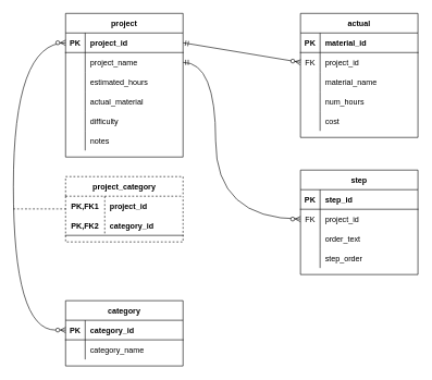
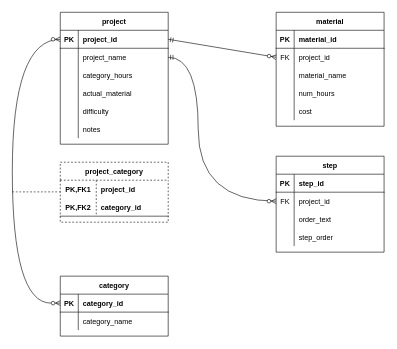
  <mxCell id="0" />
  <mxCell id="1" parent="0" />
  <mxCell id="2" value="project" style="shape=table;startSize=30;container=1;collapsible=1;childLayout=tableLayout;fixedRows=1;rowLines=0;fontStyle=1;align=center;resizeLast=1;" vertex="1" parent="1"><mxGeometry x="100" y="20" width="180" height="220" as="geometry" /></mxCell>
  <mxCell id="3" value="" style="shape=tableRow;horizontal=0;startSize=0;swimlaneHead=0;swimlaneBody=0;fillColor=none;collapsible=0;dropTarget=0;points=[[0,0.5],[1,0.5]];portConstraint=eastwest;top=0;left=0;right=0;bottom=1;" vertex="1" parent="2"><mxGeometry y="30" width="180" height="30" as="geometry" /></mxCell>
  <mxCell id="4" value="PK" style="shape=partialRectangle;connectable=0;fillColor=none;top=0;left=0;bottom=0;right=0;fontStyle=1;overflow=hidden;" vertex="1" parent="3"><mxGeometry width="30" height="30" as="geometry"><mxRectangle width="30" height="30" as="alternateBounds" /></mxGeometry></mxCell>
  <mxCell id="5" value="project_id" style="shape=partialRectangle;connectable=0;fillColor=none;top=0;left=0;bottom=0;right=0;align=left;spacingLeft=6;fontStyle=1;overflow=hidden;" vertex="1" parent="3"><mxGeometry x="30" width="150" height="30" as="geometry"><mxRectangle width="150" height="30" as="alternateBounds" /></mxGeometry></mxCell>
  <mxCell id="6" value="" style="shape=tableRow;horizontal=0;startSize=0;swimlaneHead=0;swimlaneBody=0;fillColor=none;collapsible=0;dropTarget=0;points=[[0,0.5],[1,0.5]];portConstraint=eastwest;top=0;left=0;right=0;bottom=0;" vertex="1" parent="2"><mxGeometry y="60" width="180" height="30" as="geometry" /></mxCell>
  <mxCell id="7" value="" style="shape=partialRectangle;connectable=0;fillColor=none;top=0;left=0;bottom=0;right=0;editable=1;overflow=hidden;" vertex="1" parent="6"><mxGeometry width="30" height="30" as="geometry"><mxRectangle width="30" height="30" as="alternateBounds" /></mxGeometry></mxCell>
  <mxCell id="8" value="project_name" style="shape=partialRectangle;connectable=0;fillColor=none;top=0;left=0;bottom=0;right=0;align=left;spacingLeft=6;overflow=hidden;" vertex="1" parent="6"><mxGeometry x="30" width="150" height="30" as="geometry"><mxRectangle width="150" height="30" as="alternateBounds" /></mxGeometry></mxCell>
  <mxCell id="9" value="" style="shape=tableRow;horizontal=0;startSize=0;swimlaneHead=0;swimlaneBody=0;fillColor=none;collapsible=0;dropTarget=0;points=[[0,0.5],[1,0.5]];portConstraint=eastwest;top=0;left=0;right=0;bottom=0;" vertex="1" parent="2"><mxGeometry y="90" width="180" height="30" as="geometry" /></mxCell>
  <mxCell id="10" value="" style="shape=partialRectangle;connectable=0;fillColor=none;top=0;left=0;bottom=0;right=0;editable=1;overflow=hidden;" vertex="1" parent="9"><mxGeometry width="30" height="30" as="geometry"><mxRectangle width="30" height="30" as="alternateBounds" /></mxGeometry></mxCell>
- <mxCell id="11" value="estimated_hours" style="shape=partialRectangle;connectable=0;fillColor=none;top=0;left=0;bottom=0;right=0;align=left;spacingLeft=6;overflow=hidden;" vertex="1" parent="9"><mxGeometry x="30" width="150" height="30" as="geometry"><mxRectangle width="150" height="30" as="alternateBounds" /></mxGeometry></mxCell>
+ <mxCell id="11" value="category_hours" style="shape=partialRectangle;connectable=0;fillColor=none;top=0;left=0;bottom=0;right=0;align=left;spacingLeft=6;overflow=hidden;" vertex="1" parent="9"><mxGeometry x="30" width="150" height="30" as="geometry"><mxRectangle width="150" height="30" as="alternateBounds" /></mxGeometry></mxCell>
  <mxCell id="12" value="" style="shape=tableRow;horizontal=0;startSize=0;swimlaneHead=0;swimlaneBody=0;fillColor=none;collapsible=0;dropTarget=0;points=[[0,0.5],[1,0.5]];portConstraint=eastwest;top=0;left=0;right=0;bottom=0;" vertex="1" parent="2"><mxGeometry y="120" width="180" height="30" as="geometry" /></mxCell>
  <mxCell id="13" value="" style="shape=partialRectangle;connectable=0;fillColor=none;top=0;left=0;bottom=0;right=0;editable=1;overflow=hidden;" vertex="1" parent="12"><mxGeometry width="30" height="30" as="geometry"><mxRectangle width="30" height="30" as="alternateBounds" /></mxGeometry></mxCell>
  <mxCell id="14" value="actual_material" style="shape=partialRectangle;connectable=0;fillColor=none;top=0;left=0;bottom=0;right=0;align=left;spacingLeft=6;overflow=hidden;" vertex="1" parent="12"><mxGeometry x="30" width="150" height="30" as="geometry"><mxRectangle width="150" height="30" as="alternateBounds" /></mxGeometry></mxCell>
  <mxCell id="15" style="shape=tableRow;horizontal=0;startSize=0;swimlaneHead=0;swimlaneBody=0;fillColor=none;collapsible=0;dropTarget=0;points=[[0,0.5],[1,0.5]];portConstraint=eastwest;top=0;left=0;right=0;bottom=0;" vertex="1" parent="2"><mxGeometry y="150" width="180" height="30" as="geometry" /></mxCell>
  <mxCell id="16" style="shape=partialRectangle;connectable=0;fillColor=none;top=0;left=0;bottom=0;right=0;editable=1;overflow=hidden;" vertex="1" parent="15"><mxGeometry width="30" height="30" as="geometry"><mxRectangle width="30" height="30" as="alternateBounds" /></mxGeometry></mxCell>
  <mxCell id="17" value="difficulty" style="shape=partialRectangle;connectable=0;fillColor=none;top=0;left=0;bottom=0;right=0;align=left;spacingLeft=6;overflow=hidden;" vertex="1" parent="15"><mxGeometry x="30" width="150" height="30" as="geometry"><mxRectangle width="150" height="30" as="alternateBounds" /></mxGeometry></mxCell>
  <mxCell id="18" style="shape=tableRow;horizontal=0;startSize=0;swimlaneHead=0;swimlaneBody=0;fillColor=none;collapsible=0;dropTarget=0;points=[[0,0.5],[1,0.5]];portConstraint=eastwest;top=0;left=0;right=0;bottom=0;" vertex="1" parent="2"><mxGeometry y="180" width="180" height="30" as="geometry" /></mxCell>
  <mxCell id="19" style="shape=partialRectangle;connectable=0;fillColor=none;top=0;left=0;bottom=0;right=0;editable=1;overflow=hidden;" vertex="1" parent="18"><mxGeometry width="30" height="30" as="geometry"><mxRectangle width="30" height="30" as="alternateBounds" /></mxGeometry></mxCell>
  <mxCell id="20" value="notes" style="shape=partialRectangle;connectable=0;fillColor=none;top=0;left=0;bottom=0;right=0;align=left;spacingLeft=6;overflow=hidden;" vertex="1" parent="18"><mxGeometry x="30" width="150" height="30" as="geometry"><mxRectangle width="150" height="30" as="alternateBounds" /></mxGeometry></mxCell>
- <mxCell id="21" value="actual" style="shape=table;startSize=30;container=1;collapsible=1;childLayout=tableLayout;fixedRows=1;rowLines=0;fontStyle=1;align=center;resizeLast=1;" vertex="1" parent="1"><mxGeometry x="460" y="20" width="180" height="190" as="geometry" /></mxCell>
+ <mxCell id="21" value="material" style="shape=table;startSize=30;container=1;collapsible=1;childLayout=tableLayout;fixedRows=1;rowLines=0;fontStyle=1;align=center;resizeLast=1;" vertex="1" parent="1"><mxGeometry x="460" y="20" width="180" height="190" as="geometry" /></mxCell>
  <mxCell id="22" value="" style="shape=tableRow;horizontal=0;startSize=0;swimlaneHead=0;swimlaneBody=0;fillColor=none;collapsible=0;dropTarget=0;points=[[0,0.5],[1,0.5]];portConstraint=eastwest;top=0;left=0;right=0;bottom=1;" vertex="1" parent="21"><mxGeometry y="30" width="180" height="30" as="geometry" /></mxCell>
  <mxCell id="23" value="PK" style="shape=partialRectangle;connectable=0;fillColor=none;top=0;left=0;bottom=0;right=0;fontStyle=1;overflow=hidden;" vertex="1" parent="22"><mxGeometry width="30" height="30" as="geometry"><mxRectangle width="30" height="30" as="alternateBounds" /></mxGeometry></mxCell>
  <mxCell id="24" value="material_id" style="shape=partialRectangle;connectable=0;fillColor=none;top=0;left=0;bottom=0;right=0;align=left;spacingLeft=6;fontStyle=1;overflow=hidden;" vertex="1" parent="22"><mxGeometry x="30" width="150" height="30" as="geometry"><mxRectangle width="150" height="30" as="alternateBounds" /></mxGeometry></mxCell>
  <mxCell id="25" value="" style="shape=tableRow;horizontal=0;startSize=0;swimlaneHead=0;swimlaneBody=0;fillColor=none;collapsible=0;dropTarget=0;points=[[0,0.5],[1,0.5]];portConstraint=eastwest;top=0;left=0;right=0;bottom=0;" vertex="1" parent="21"><mxGeometry y="60" width="180" height="30" as="geometry" /></mxCell>
  <mxCell id="26" value="FK" style="shape=partialRectangle;connectable=0;fillColor=none;top=0;left=0;bottom=0;right=0;editable=1;overflow=hidden;" vertex="1" parent="25"><mxGeometry width="30" height="30" as="geometry"><mxRectangle width="30" height="30" as="alternateBounds" /></mxGeometry></mxCell>
  <mxCell id="27" value="project_id" style="shape=partialRectangle;connectable=0;fillColor=none;top=0;left=0;bottom=0;right=0;align=left;spacingLeft=6;overflow=hidden;" vertex="1" parent="25"><mxGeometry x="30" width="150" height="30" as="geometry"><mxRectangle width="150" height="30" as="alternateBounds" /></mxGeometry></mxCell>
  <mxCell id="28" value="" style="shape=tableRow;horizontal=0;startSize=0;swimlaneHead=0;swimlaneBody=0;fillColor=none;collapsible=0;dropTarget=0;points=[[0,0.5],[1,0.5]];portConstraint=eastwest;top=0;left=0;right=0;bottom=0;" vertex="1" parent="21"><mxGeometry y="90" width="180" height="30" as="geometry" /></mxCell>
  <mxCell id="29" value="" style="shape=partialRectangle;connectable=0;fillColor=none;top=0;left=0;bottom=0;right=0;editable=1;overflow=hidden;" vertex="1" parent="28"><mxGeometry width="30" height="30" as="geometry"><mxRectangle width="30" height="30" as="alternateBounds" /></mxGeometry></mxCell>
  <mxCell id="30" value="material_name" style="shape=partialRectangle;connectable=0;fillColor=none;top=0;left=0;bottom=0;right=0;align=left;spacingLeft=6;overflow=hidden;" vertex="1" parent="28"><mxGeometry x="30" width="150" height="30" as="geometry"><mxRectangle width="150" height="30" as="alternateBounds" /></mxGeometry></mxCell>
  <mxCell id="31" value="" style="shape=tableRow;horizontal=0;startSize=0;swimlaneHead=0;swimlaneBody=0;fillColor=none;collapsible=0;dropTarget=0;points=[[0,0.5],[1,0.5]];portConstraint=eastwest;top=0;left=0;right=0;bottom=0;" vertex="1" parent="21"><mxGeometry y="120" width="180" height="30" as="geometry" /></mxCell>
  <mxCell id="32" value="" style="shape=partialRectangle;connectable=0;fillColor=none;top=0;left=0;bottom=0;right=0;editable=1;overflow=hidden;" vertex="1" parent="31"><mxGeometry width="30" height="30" as="geometry"><mxRectangle width="30" height="30" as="alternateBounds" /></mxGeometry></mxCell>
  <mxCell id="33" value="num_hours" style="shape=partialRectangle;connectable=0;fillColor=none;top=0;left=0;bottom=0;right=0;align=left;spacingLeft=6;overflow=hidden;" vertex="1" parent="31"><mxGeometry x="30" width="150" height="30" as="geometry"><mxRectangle width="150" height="30" as="alternateBounds" /></mxGeometry></mxCell>
  <mxCell id="34" style="shape=tableRow;horizontal=0;startSize=0;swimlaneHead=0;swimlaneBody=0;fillColor=none;collapsible=0;dropTarget=0;points=[[0,0.5],[1,0.5]];portConstraint=eastwest;top=0;left=0;right=0;bottom=0;" vertex="1" parent="21"><mxGeometry y="150" width="180" height="30" as="geometry" /></mxCell>
  <mxCell id="35" style="shape=partialRectangle;connectable=0;fillColor=none;top=0;left=0;bottom=0;right=0;editable=1;overflow=hidden;" vertex="1" parent="34"><mxGeometry width="30" height="30" as="geometry"><mxRectangle width="30" height="30" as="alternateBounds" /></mxGeometry></mxCell>
  <mxCell id="36" value="cost" style="shape=partialRectangle;connectable=0;fillColor=none;top=0;left=0;bottom=0;right=0;align=left;spacingLeft=6;overflow=hidden;" vertex="1" parent="34"><mxGeometry x="30" width="150" height="30" as="geometry"><mxRectangle width="150" height="30" as="alternateBounds" /></mxGeometry></mxCell>
  <mxCell id="37" value="step" style="shape=table;startSize=30;container=1;collapsible=1;childLayout=tableLayout;fixedRows=1;rowLines=0;fontStyle=1;align=center;resizeLast=1;" vertex="1" parent="1"><mxGeometry x="460" y="260" width="180" height="160" as="geometry" /></mxCell>
  <mxCell id="38" value="" style="shape=tableRow;horizontal=0;startSize=0;swimlaneHead=0;swimlaneBody=0;fillColor=none;collapsible=0;dropTarget=0;points=[[0,0.5],[1,0.5]];portConstraint=eastwest;top=0;left=0;right=0;bottom=1;" vertex="1" parent="37"><mxGeometry y="30" width="180" height="30" as="geometry" /></mxCell>
  <mxCell id="39" value="PK" style="shape=partialRectangle;connectable=0;fillColor=none;top=0;left=0;bottom=0;right=0;fontStyle=1;overflow=hidden;" vertex="1" parent="38"><mxGeometry width="30" height="30" as="geometry"><mxRectangle width="30" height="30" as="alternateBounds" /></mxGeometry></mxCell>
  <mxCell id="40" value="step_id" style="shape=partialRectangle;connectable=0;fillColor=none;top=0;left=0;bottom=0;right=0;align=left;spacingLeft=6;fontStyle=1;overflow=hidden;" vertex="1" parent="38"><mxGeometry x="30" width="150" height="30" as="geometry"><mxRectangle width="150" height="30" as="alternateBounds" /></mxGeometry></mxCell>
  <mxCell id="41" value="" style="shape=tableRow;horizontal=0;startSize=0;swimlaneHead=0;swimlaneBody=0;fillColor=none;collapsible=0;dropTarget=0;points=[[0,0.5],[1,0.5]];portConstraint=eastwest;top=0;left=0;right=0;bottom=0;" vertex="1" parent="37"><mxGeometry y="60" width="180" height="30" as="geometry" /></mxCell>
  <mxCell id="42" value="FK" style="shape=partialRectangle;connectable=0;fillColor=none;top=0;left=0;bottom=0;right=0;editable=1;overflow=hidden;" vertex="1" parent="41"><mxGeometry width="30" height="30" as="geometry"><mxRectangle width="30" height="30" as="alternateBounds" /></mxGeometry></mxCell>
  <mxCell id="43" value="project_id" style="shape=partialRectangle;connectable=0;fillColor=none;top=0;left=0;bottom=0;right=0;align=left;spacingLeft=6;overflow=hidden;" vertex="1" parent="41"><mxGeometry x="30" width="150" height="30" as="geometry"><mxRectangle width="150" height="30" as="alternateBounds" /></mxGeometry></mxCell>
  <mxCell id="44" value="" style="shape=tableRow;horizontal=0;startSize=0;swimlaneHead=0;swimlaneBody=0;fillColor=none;collapsible=0;dropTarget=0;points=[[0,0.5],[1,0.5]];portConstraint=eastwest;top=0;left=0;right=0;bottom=0;" vertex="1" parent="37"><mxGeometry y="90" width="180" height="30" as="geometry" /></mxCell>
  <mxCell id="45" value="" style="shape=partialRectangle;connectable=0;fillColor=none;top=0;left=0;bottom=0;right=0;editable=1;overflow=hidden;" vertex="1" parent="44"><mxGeometry width="30" height="30" as="geometry"><mxRectangle width="30" height="30" as="alternateBounds" /></mxGeometry></mxCell>
  <mxCell id="46" value="order_text" style="shape=partialRectangle;connectable=0;fillColor=none;top=0;left=0;bottom=0;right=0;align=left;spacingLeft=6;overflow=hidden;" vertex="1" parent="44"><mxGeometry x="30" width="150" height="30" as="geometry"><mxRectangle width="150" height="30" as="alternateBounds" /></mxGeometry></mxCell>
  <mxCell id="47" value="" style="shape=tableRow;horizontal=0;startSize=0;swimlaneHead=0;swimlaneBody=0;fillColor=none;collapsible=0;dropTarget=0;points=[[0,0.5],[1,0.5]];portConstraint=eastwest;top=0;left=0;right=0;bottom=0;" vertex="1" parent="37"><mxGeometry y="120" width="180" height="30" as="geometry" /></mxCell>
  <mxCell id="48" value="" style="shape=partialRectangle;connectable=0;fillColor=none;top=0;left=0;bottom=0;right=0;editable=1;overflow=hidden;" vertex="1" parent="47"><mxGeometry width="30" height="30" as="geometry"><mxRectangle width="30" height="30" as="alternateBounds" /></mxGeometry></mxCell>
  <mxCell id="49" value="step_order" style="shape=partialRectangle;connectable=0;fillColor=none;top=0;left=0;bottom=0;right=0;align=left;spacingLeft=6;overflow=hidden;" vertex="1" parent="47"><mxGeometry x="30" width="150" height="30" as="geometry"><mxRectangle width="150" height="30" as="alternateBounds" /></mxGeometry></mxCell>
  <mxCell id="50" value="category" style="shape=table;startSize=30;container=1;collapsible=1;childLayout=tableLayout;fixedRows=1;rowLines=0;fontStyle=1;align=center;resizeLast=1;" vertex="1" parent="1"><mxGeometry x="100" y="460" width="180" height="100" as="geometry" /></mxCell>
  <mxCell id="51" value="" style="shape=tableRow;horizontal=0;startSize=0;swimlaneHead=0;swimlaneBody=0;fillColor=none;collapsible=0;dropTarget=0;points=[[0,0.5],[1,0.5]];portConstraint=eastwest;top=0;left=0;right=0;bottom=1;" vertex="1" parent="50"><mxGeometry y="30" width="180" height="30" as="geometry" /></mxCell>
  <mxCell id="52" value="PK" style="shape=partialRectangle;connectable=0;fillColor=none;top=0;left=0;bottom=0;right=0;fontStyle=1;overflow=hidden;" vertex="1" parent="51"><mxGeometry width="30" height="30" as="geometry"><mxRectangle width="30" height="30" as="alternateBounds" /></mxGeometry></mxCell>
  <mxCell id="53" value="category_id" style="shape=partialRectangle;connectable=0;fillColor=none;top=0;left=0;bottom=0;right=0;align=left;spacingLeft=6;fontStyle=1;overflow=hidden;" vertex="1" parent="51"><mxGeometry x="30" width="150" height="30" as="geometry"><mxRectangle width="150" height="30" as="alternateBounds" /></mxGeometry></mxCell>
  <mxCell id="54" value="" style="shape=tableRow;horizontal=0;startSize=0;swimlaneHead=0;swimlaneBody=0;fillColor=none;collapsible=0;dropTarget=0;points=[[0,0.5],[1,0.5]];portConstraint=eastwest;top=0;left=0;right=0;bottom=0;" vertex="1" parent="50"><mxGeometry y="60" width="180" height="30" as="geometry" /></mxCell>
  <mxCell id="55" value="" style="shape=partialRectangle;connectable=0;fillColor=none;top=0;left=0;bottom=0;right=0;editable=1;overflow=hidden;" vertex="1" parent="54"><mxGeometry width="30" height="30" as="geometry"><mxRectangle width="30" height="30" as="alternateBounds" /></mxGeometry></mxCell>
  <mxCell id="56" value="category_name" style="shape=partialRectangle;connectable=0;fillColor=none;top=0;left=0;bottom=0;right=0;align=left;spacingLeft=6;overflow=hidden;" vertex="1" parent="54"><mxGeometry x="30" width="150" height="30" as="geometry"><mxRectangle width="150" height="30" as="alternateBounds" /></mxGeometry></mxCell>
  <mxCell id="57" value="project_category" style="shape=table;startSize=30;container=1;collapsible=1;childLayout=tableLayout;fixedRows=1;rowLines=0;fontStyle=1;align=center;resizeLast=1;dashed=1;" vertex="1" parent="1"><mxGeometry x="100" y="270" width="180" height="100" as="geometry" /></mxCell>
  <mxCell id="58" value="" style="shape=tableRow;horizontal=0;startSize=0;swimlaneHead=0;swimlaneBody=0;fillColor=none;collapsible=0;dropTarget=0;points=[[0,0.5],[1,0.5]];portConstraint=eastwest;top=0;left=0;right=0;bottom=0;" vertex="1" parent="57"><mxGeometry y="30" width="180" height="30" as="geometry" /></mxCell>
  <mxCell id="59" value="PK,FK1" style="shape=partialRectangle;connectable=0;fillColor=none;top=0;left=0;bottom=0;right=0;fontStyle=1;overflow=hidden;" vertex="1" parent="58"><mxGeometry width="60" height="30" as="geometry"><mxRectangle width="60" height="30" as="alternateBounds" /></mxGeometry></mxCell>
  <mxCell id="60" value="project_id" style="shape=partialRectangle;connectable=0;fillColor=none;top=0;left=0;bottom=0;right=0;align=left;spacingLeft=6;fontStyle=1;overflow=hidden;" vertex="1" parent="58"><mxGeometry x="60" width="120" height="30" as="geometry"><mxRectangle width="120" height="30" as="alternateBounds" /></mxGeometry></mxCell>
  <mxCell id="61" value="" style="shape=tableRow;horizontal=0;startSize=0;swimlaneHead=0;swimlaneBody=0;fillColor=none;collapsible=0;dropTarget=0;points=[[0,0.5],[1,0.5]];portConstraint=eastwest;top=0;left=0;right=0;bottom=1;" vertex="1" parent="57"><mxGeometry y="60" width="180" height="30" as="geometry" /></mxCell>
  <mxCell id="62" value="PK,FK2" style="shape=partialRectangle;connectable=0;fillColor=none;top=0;left=0;bottom=0;right=0;fontStyle=1;overflow=hidden;" vertex="1" parent="61"><mxGeometry width="60" height="30" as="geometry"><mxRectangle width="60" height="30" as="alternateBounds" /></mxGeometry></mxCell>
  <mxCell id="63" value="category_id" style="shape=partialRectangle;connectable=0;fillColor=none;top=0;left=0;bottom=0;right=0;align=left;spacingLeft=6;fontStyle=1;overflow=hidden;" vertex="1" parent="61"><mxGeometry x="60" width="120" height="30" as="geometry"><mxRectangle width="120" height="30" as="alternateBounds" /></mxGeometry></mxCell>
  <mxCell id="64" value="" style="fontSize=12;html=1;endArrow=ERzeroToMany;endFill=1;rounded=0;exitX=0;exitY=0.5;exitDx=0;exitDy=0;entryX=0;entryY=0.5;entryDx=0;entryDy=0;edgeStyle=orthogonalEdgeStyle;curved=1;startArrow=ERzeroToMany;startFill=0;" edge="1" parent="1" source="51" target="3"><mxGeometry width="100" height="100" relative="1" as="geometry"><mxPoint y="260" as="sourcePoint" x="-20" /><mxPoint x="80" y="160" as="targetPoint" /><Array as="points"><mxPoint x="20" y="505" /><mxPoint x="20" y="65" /></Array></mxGeometry></mxCell>
  <mxCell id="65" value="" style="endArrow=none;html=1;rounded=0;curved=1;dashed=1;" edge="1" parent="1"><mxGeometry relative="1" as="geometry"><mxPoint x="20" y="319.5" as="sourcePoint" /><mxPoint x="100" y="319.5" as="targetPoint" /></mxGeometry></mxCell>
  <mxCell id="66" value="" style="fontSize=12;html=1;endArrow=ERzeroToMany;endFill=1;rounded=0;exitX=1;exitY=0.5;exitDx=0;exitDy=0;entryX=0;entryY=0.5;entryDx=0;entryDy=0;startArrow=ERmandOne;startFill=0;" edge="1" parent="1" source="3" target="25"><mxGeometry width="100" height="100" relative="1" as="geometry"><mxPoint x="320" y="140" as="sourcePoint" /><mxPoint x="420" y="40" as="targetPoint" /></mxGeometry></mxCell>
  <mxCell id="67" value="" style="fontSize=12;html=1;endArrow=ERzeroToMany;endFill=1;rounded=0;exitX=1;exitY=0.5;exitDx=0;exitDy=0;entryX=0;entryY=0.5;entryDx=0;entryDy=0;startArrow=ERmandOne;startFill=0;edgeStyle=orthogonalEdgeStyle;curved=1;" edge="1" parent="1" source="6" target="41"><mxGeometry width="100" height="100" relative="1" as="geometry"><mxPoint x="290" y="170" as="sourcePoint" /><mxPoint x="470" y="200" as="targetPoint" /><Array as="points"><mxPoint x="330" y="95" /><mxPoint x="330" y="335" /></Array></mxGeometry></mxCell>
